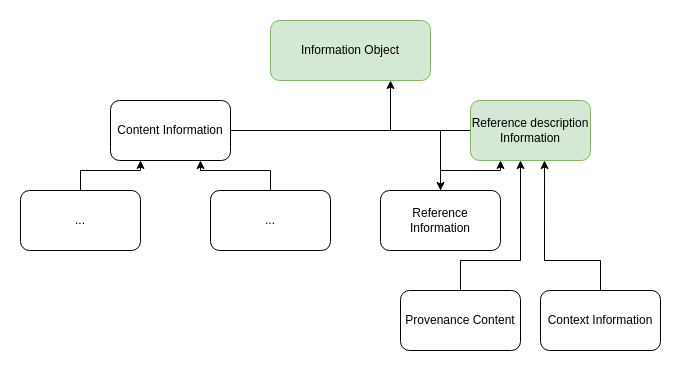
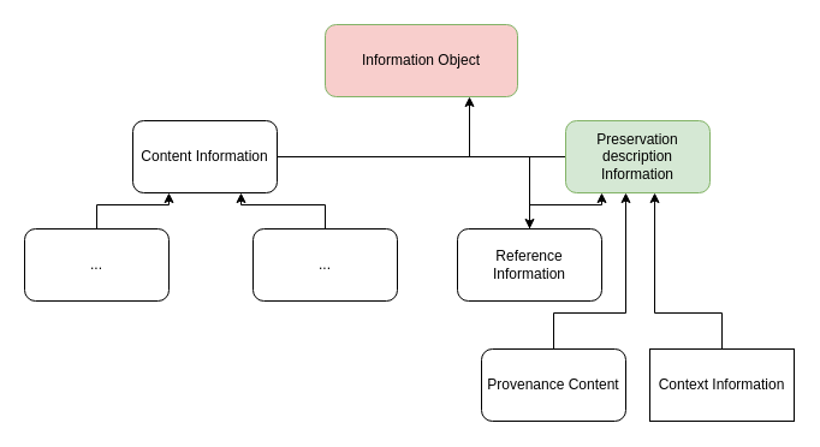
  <mxCell id="0" />
  <mxCell id="1" parent="0" />
- <mxCell id="2" value="Information Object" style="rounded=1;whiteSpace=wrap;html=1;fillColor=#d5e8d4;strokeColor=#82b366;" vertex="1" parent="1"><mxGeometry x="270" y="20" width="160" height="60" as="geometry" /></mxCell>
+ <mxCell id="2" value="Information Object" style="rounded=1;whiteSpace=wrap;html=1;fillColor=#f8cecc;strokeColor=#82b366;" vertex="1" parent="1"><mxGeometry x="270" y="20" width="160" height="60" as="geometry" /></mxCell>
  <mxCell id="3" style="edgeStyle=orthogonalEdgeStyle;rounded=0;orthogonalLoop=1;jettySize=auto;html=1;" edge="1" parent="1" source="4" target="8"><mxGeometry relative="1" as="geometry" /></mxCell>
  <mxCell id="4" value="Content Information" style="rounded=1;whiteSpace=wrap;html=1;" vertex="1" parent="1"><mxGeometry x="110" y="100" width="120" height="60" as="geometry" /></mxCell>
  <mxCell id="5" style="edgeStyle=orthogonalEdgeStyle;rounded=0;orthogonalLoop=1;jettySize=auto;html=1;entryX=0.75;entryY=1;entryDx=0;entryDy=0;" edge="1" parent="1" source="6" target="2"><mxGeometry relative="1" as="geometry" /></mxCell>
- <mxCell id="6" value="Reference description Information" style="rounded=1;whiteSpace=wrap;html=1;fillColor=#d5e8d4;strokeColor=#82b366;" vertex="1" parent="1"><mxGeometry x="470" y="100" width="120" height="60" as="geometry" /></mxCell>
+ <mxCell id="6" value="Preservation description Information" style="rounded=1;whiteSpace=wrap;html=1;fillColor=#d5e8d4;strokeColor=#82b366;" vertex="1" parent="1"><mxGeometry x="470" y="100" width="120" height="60" as="geometry" /></mxCell>
  <mxCell id="7" style="edgeStyle=orthogonalEdgeStyle;rounded=0;orthogonalLoop=1;jettySize=auto;html=1;entryX=0.25;entryY=1;entryDx=0;entryDy=0;" edge="1" parent="1" source="8" target="6"><mxGeometry relative="1" as="geometry" /></mxCell>
  <mxCell id="8" value="Reference Information" style="rounded=1;whiteSpace=wrap;html=1;" vertex="1" parent="1"><mxGeometry x="380" y="190" width="120" height="60" as="geometry" /></mxCell>
  <mxCell id="9" style="edgeStyle=orthogonalEdgeStyle;rounded=0;orthogonalLoop=1;jettySize=auto;html=1;entryX=0.25;entryY=1;entryDx=0;entryDy=0;" edge="1" parent="1" source="10" target="4"><mxGeometry relative="1" as="geometry" /></mxCell>
  <mxCell id="10" value="..." style="rounded=1;whiteSpace=wrap;html=1;" vertex="1" parent="1"><mxGeometry x="20" y="190" width="120" height="60" as="geometry" /></mxCell>
  <mxCell id="11" style="edgeStyle=orthogonalEdgeStyle;rounded=0;orthogonalLoop=1;jettySize=auto;html=1;entryX=0.75;entryY=1;entryDx=0;entryDy=0;" edge="1" parent="1" source="12" target="4"><mxGeometry relative="1" as="geometry" /></mxCell>
  <mxCell id="12" value="..." style="rounded=1;whiteSpace=wrap;html=1;" vertex="1" parent="1"><mxGeometry x="210" y="190" width="120" height="60" as="geometry" /></mxCell>
  <mxCell id="13" style="edgeStyle=orthogonalEdgeStyle;rounded=0;orthogonalLoop=1;jettySize=auto;html=1;" edge="1" parent="1" source="14"><mxGeometry relative="1" as="geometry"><mxPoint x="520" y="160" as="targetPoint" /><Array as="points"><mxPoint x="460" y="260" /><mxPoint x="520" y="260" /><mxPoint x="520" y="160" /></Array></mxGeometry></mxCell>
  <mxCell id="14" value="Provenance Content" style="rounded=1;whiteSpace=wrap;html=1;" vertex="1" parent="1"><mxGeometry x="400" y="290" width="120" height="60" as="geometry" /></mxCell>
  <mxCell id="15" style="edgeStyle=orthogonalEdgeStyle;rounded=0;orthogonalLoop=1;jettySize=auto;html=1;entryX=0.617;entryY=1;entryDx=0;entryDy=0;entryPerimeter=0;" edge="1" parent="1" source="16" target="6"><mxGeometry relative="1" as="geometry"><Array as="points"><mxPoint x="600" y="260" /><mxPoint x="544" y="260" /></Array></mxGeometry></mxCell>
- <mxCell id="16" value="Context Information" style="rounded=1;whiteSpace=wrap;html=1;" vertex="1" parent="1"><mxGeometry x="540" y="290" width="120" height="60" as="geometry" /></mxCell>
+ <mxCell id="16" value="Context Information" style="whiteSpace=wrap;html=1;rounded=0;" vertex="1" parent="1"><mxGeometry x="540" y="290" width="120" height="60" as="geometry" /></mxCell>
